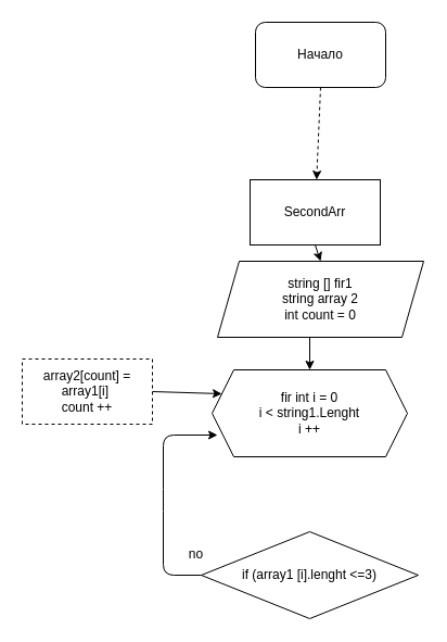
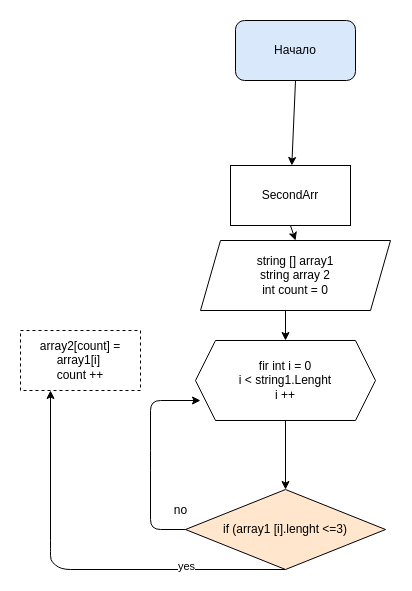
  <mxCell id="0" />
  <mxCell id="1" parent="0" />
- <mxCell id="2" style="edgeStyle=none;html=1;exitX=0.5;exitY=1;exitDx=0;exitDy=0;dashed=1;" edge="1" parent="1" source="3" target="5"><mxGeometry relative="1" as="geometry" /></mxCell>
- <mxCell id="3" value="Начало&lt;br&gt;" style="rounded=1;whiteSpace=wrap;html=1;" vertex="1" parent="1"><mxGeometry x="235" y="20" width="120" height="60" as="geometry" /></mxCell>
+ <mxCell id="2" style="edgeStyle=none;html=1;exitX=0.5;exitY=1;exitDx=0;exitDy=0;" edge="1" parent="1" source="3" target="5"><mxGeometry relative="1" as="geometry" /></mxCell>
+ <mxCell id="3" value="Начало&lt;br&gt;" style="rounded=1;whiteSpace=wrap;html=1;fillColor=#dae8fc;" vertex="1" parent="1"><mxGeometry x="235" y="20" width="120" height="60" as="geometry" /></mxCell>
  <mxCell id="4" style="edgeStyle=none;html=1;exitX=0.5;exitY=1;exitDx=0;exitDy=0;entryX=0.5;entryY=0;entryDx=0;entryDy=0;" edge="1" parent="1" source="5" target="7"><mxGeometry relative="1" as="geometry" /></mxCell>
  <mxCell id="5" value="SecondArr" style="rounded=0;whiteSpace=wrap;html=1;" vertex="1" parent="1"><mxGeometry x="230" y="165" width="120" height="60" as="geometry" /></mxCell>
  <mxCell id="6" style="edgeStyle=none;html=1;entryX=0.5;entryY=0;entryDx=0;entryDy=0;" edge="1" parent="1" target="9"><mxGeometry relative="1" as="geometry"><mxPoint x="285" y="310" as="sourcePoint" /></mxGeometry></mxCell>
- <mxCell id="7" value="string [] fir1&lt;br&gt;string array 2&lt;br&gt;int count = 0" style="shape=parallelogram;perimeter=parallelogramPerimeter;whiteSpace=wrap;html=1;fixedSize=1;" vertex="1" parent="1"><mxGeometry x="200" y="240" width="190" height="70" as="geometry" /></mxCell>
+ <mxCell id="7" value="string [] array1&lt;br&gt;string array 2&lt;br&gt;int count = 0" style="shape=parallelogram;perimeter=parallelogramPerimeter;whiteSpace=wrap;html=1;fixedSize=1;" vertex="1" parent="1"><mxGeometry x="200" y="240" width="190" height="70" as="geometry" /></mxCell>
+ <mxCell id="8" style="edgeStyle=none;html=1;exitX=0.5;exitY=1;exitDx=0;exitDy=0;entryX=0.5;entryY=0;entryDx=0;entryDy=0;" edge="1" parent="1" source="9" target="13"><mxGeometry relative="1" as="geometry" /></mxCell>
  <mxCell id="9" value="fir int i = 0&lt;br&gt;i &amp;lt; string1.Lenght&lt;br&gt;i ++" style="shape=hexagon;perimeter=hexagonPerimeter2;whiteSpace=wrap;html=1;fixedSize=1;" vertex="1" parent="1"><mxGeometry x="195" y="340" width="180" height="80" as="geometry" /></mxCell>
+ <mxCell id="10" style="edgeStyle=none;html=1;exitX=0.5;exitY=1;exitDx=0;exitDy=0;entryX=0.25;entryY=1;entryDx=0;entryDy=0;" edge="1" parent="1" source="13" target="15"><mxGeometry relative="1" as="geometry"><mxPoint x="50" y="420" as="targetPoint" /><Array as="points"><mxPoint x="60" y="569" /><mxPoint x="50" y="560" /><mxPoint x="50" y="550" /></Array></mxGeometry></mxCell>
+ <mxCell id="11" value="yes" style="edgeLabel;html=1;align=center;verticalAlign=middle;resizable=0;points=[];" vertex="1" connectable="0" parent="10"><mxGeometry x="-0.508" y="-4" relative="1" as="geometry"><mxPoint as="offset" /></mxGeometry></mxCell>
  <mxCell id="12" style="edgeStyle=none;html=1;exitX=0;exitY=0.5;exitDx=0;exitDy=0;" edge="1" parent="1" source="13"><mxGeometry relative="1" as="geometry"><mxPoint x="200" y="400" as="targetPoint" /><Array as="points"><mxPoint x="150" y="529" /><mxPoint x="150" y="460" /><mxPoint x="150" y="400" /></Array></mxGeometry></mxCell>
- <mxCell id="13" value="if (array1 [i].lenght &amp;lt;=3)" style="rhombus;whiteSpace=wrap;html=1;" vertex="1" parent="1"><mxGeometry x="185" y="489" width="200" height="80" as="geometry" /></mxCell>
- <mxCell id="14" style="edgeStyle=none;html=1;exitX=1;exitY=0.5;exitDx=0;exitDy=0;entryX=0;entryY=0.25;entryDx=0;entryDy=0;" edge="1" parent="1" source="15" target="9"><mxGeometry relative="1" as="geometry" /></mxCell>
+ <mxCell id="13" value="if (array1 [i].lenght &amp;lt;=3)" style="rhombus;whiteSpace=wrap;html=1;fillColor=#ffe6cc;" vertex="1" parent="1"><mxGeometry x="185" y="489" width="200" height="80" as="geometry" /></mxCell>
  <mxCell id="15" value="array2[count] = array1[i]&amp;nbsp;&lt;br&gt;count ++" style="rounded=0;whiteSpace=wrap;html=1;dashed=1;" vertex="1" parent="1"><mxGeometry x="20" y="330" width="120" height="60" as="geometry" /></mxCell>
  <mxCell id="16" value="no" style="text;html=1;align=center;verticalAlign=middle;resizable=0;points=[];autosize=1;strokeColor=none;fillColor=none;" vertex="1" parent="1"><mxGeometry x="165" y="500" width="30" height="20" as="geometry" /></mxCell>
